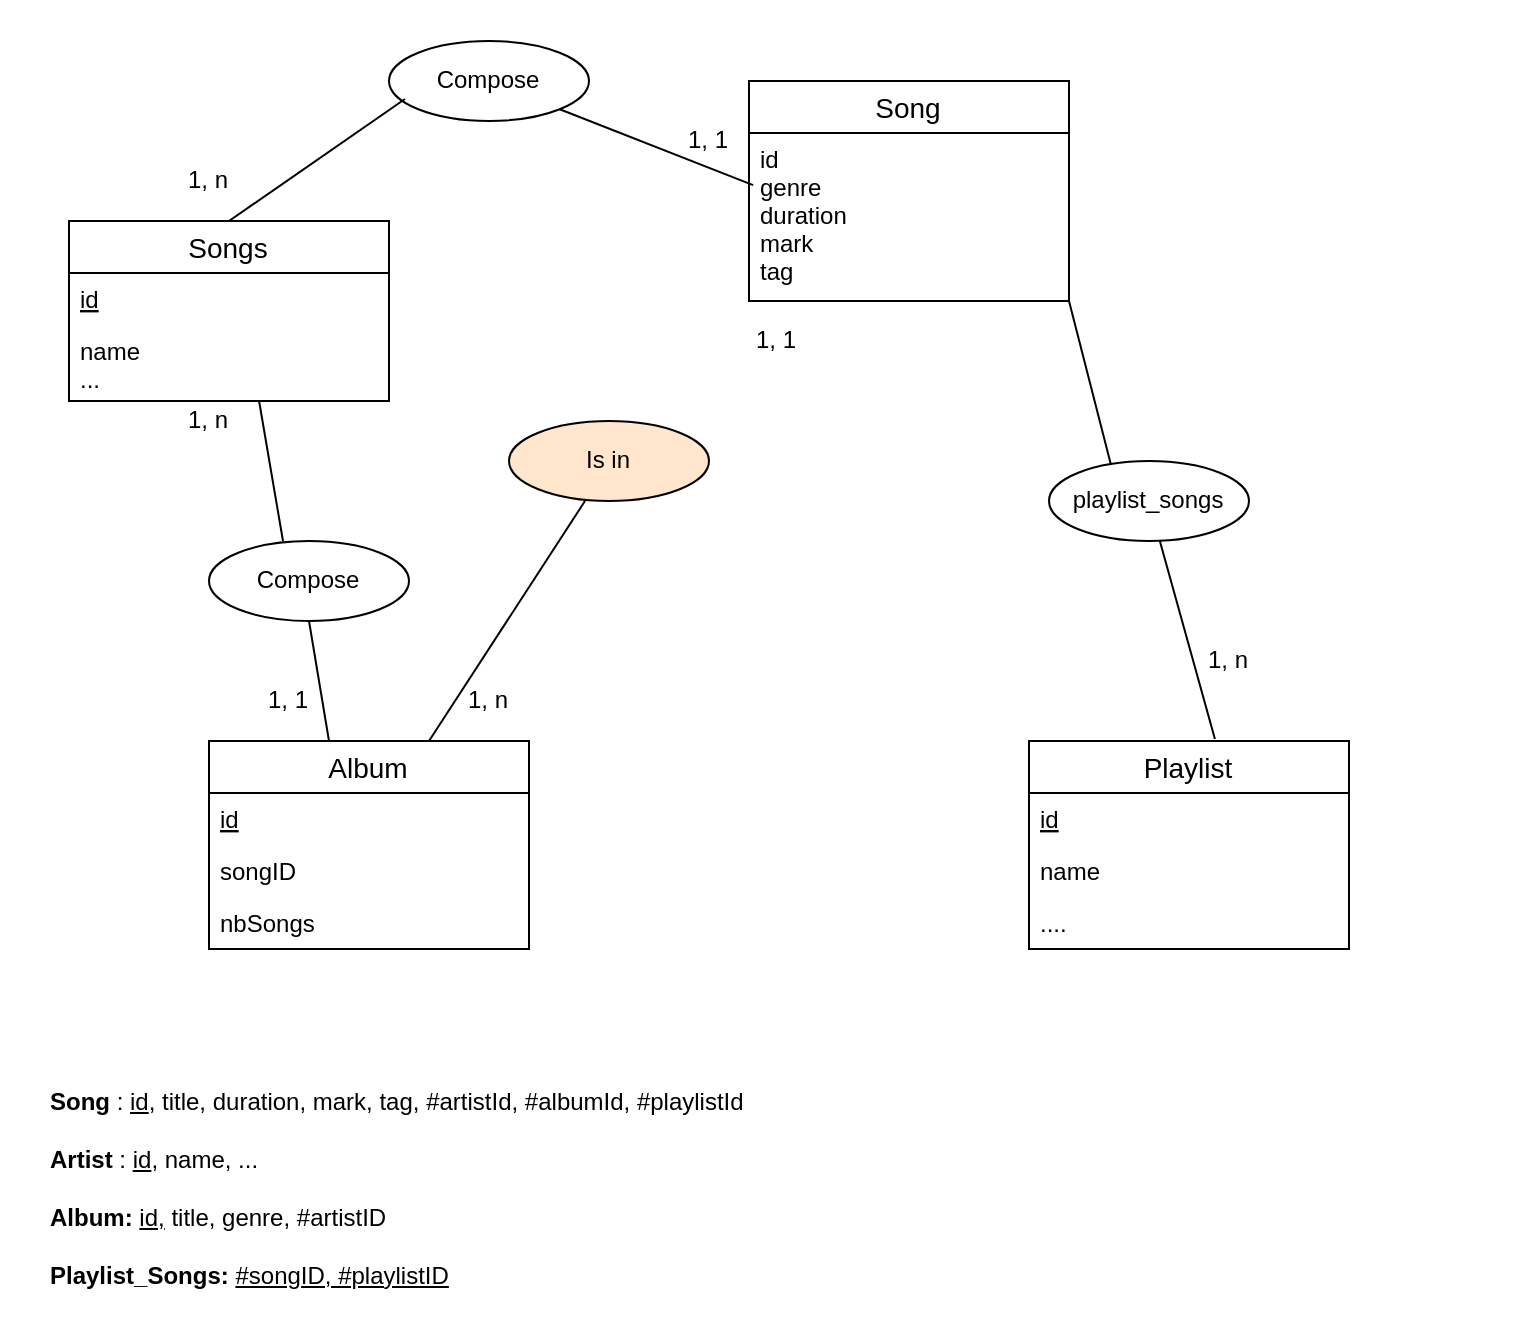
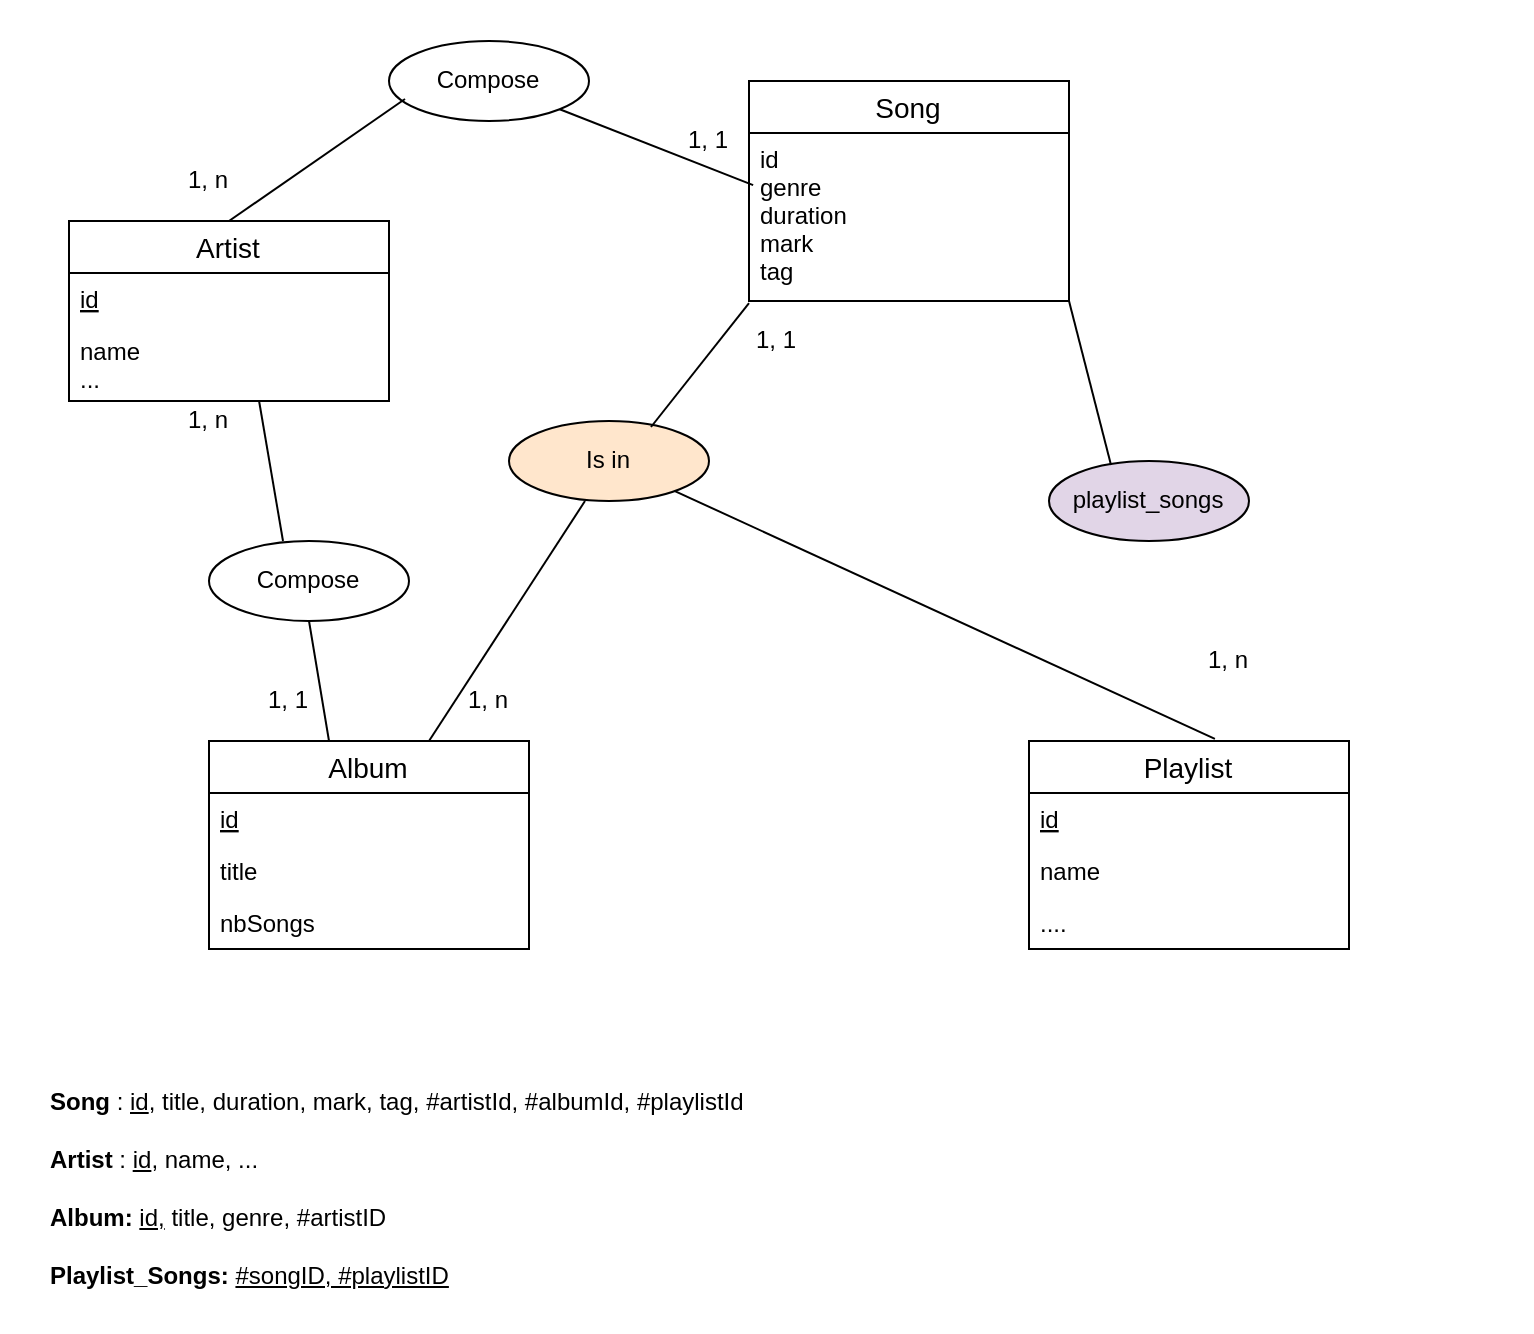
  <mxCell id="0" />
  <mxCell id="1" parent="0" />
- <mxCell id="2" value="Songs" style="swimlane;fontStyle=0;childLayout=stackLayout;horizontal=1;startSize=26;horizontalStack=0;resizeParent=1;resizeParentMax=0;resizeLast=0;collapsible=1;marginBottom=0;align=center;fontSize=14;" vertex="1" parent="1"><mxGeometry x="34" y="110" width="160" height="90" as="geometry" /></mxCell>
+ <mxCell id="2" value="Artist" style="swimlane;fontStyle=0;childLayout=stackLayout;horizontal=1;startSize=26;horizontalStack=0;resizeParent=1;resizeParentMax=0;resizeLast=0;collapsible=1;marginBottom=0;align=center;fontSize=14;" vertex="1" parent="1"><mxGeometry x="34" y="110" width="160" height="90" as="geometry" /></mxCell>
  <mxCell id="3" value="id" style="text;strokeColor=none;fillColor=none;spacingLeft=4;spacingRight=4;overflow=hidden;rotatable=0;points=[[0,0.5],[1,0.5]];portConstraint=eastwest;fontSize=12;fontStyle=4" vertex="1" parent="2"><mxGeometry y="26" width="160" height="26" as="geometry" /></mxCell>
  <mxCell id="4" value="name&#10;...&#10;&#10;" style="text;strokeColor=none;fillColor=none;spacingLeft=4;spacingRight=4;overflow=hidden;rotatable=0;points=[[0,0.5],[1,0.5]];portConstraint=eastwest;fontSize=12;" vertex="1" parent="2"><mxGeometry y="52" width="160" height="38" as="geometry" /></mxCell>
  <mxCell id="5" value="Album" style="swimlane;fontStyle=0;childLayout=stackLayout;horizontal=1;startSize=26;horizontalStack=0;resizeParent=1;resizeParentMax=0;resizeLast=0;collapsible=1;marginBottom=0;align=center;fontSize=14;" vertex="1" parent="1"><mxGeometry x="104" y="370" width="160" height="104" as="geometry" /></mxCell>
  <mxCell id="6" value="id" style="text;strokeColor=none;fillColor=none;spacingLeft=4;spacingRight=4;overflow=hidden;rotatable=0;points=[[0,0.5],[1,0.5]];portConstraint=eastwest;fontSize=12;fontStyle=4" vertex="1" parent="5"><mxGeometry y="26" width="160" height="26" as="geometry" /></mxCell>
- <mxCell id="7" value="songID" style="text;strokeColor=none;fillColor=none;spacingLeft=4;spacingRight=4;overflow=hidden;rotatable=0;points=[[0,0.5],[1,0.5]];portConstraint=eastwest;fontSize=12;" vertex="1" parent="5"><mxGeometry y="52" width="160" height="26" as="geometry" /></mxCell>
+ <mxCell id="7" value="title" style="text;strokeColor=none;fillColor=none;spacingLeft=4;spacingRight=4;overflow=hidden;rotatable=0;points=[[0,0.5],[1,0.5]];portConstraint=eastwest;fontSize=12;" vertex="1" parent="5"><mxGeometry y="52" width="160" height="26" as="geometry" /></mxCell>
  <mxCell id="8" value="nbSongs" style="text;strokeColor=none;fillColor=none;spacingLeft=4;spacingRight=4;overflow=hidden;rotatable=0;points=[[0,0.5],[1,0.5]];portConstraint=eastwest;fontSize=12;" vertex="1" parent="5"><mxGeometry y="78" width="160" height="26" as="geometry" /></mxCell>
  <mxCell id="9" value="Compose" style="ellipse;whiteSpace=wrap;html=1;align=center;" vertex="1" parent="1"><mxGeometry x="104" y="270" width="100" height="40" as="geometry" /></mxCell>
  <mxCell id="10" value="" style="endArrow=none;html=1;entryX=0.594;entryY=1;entryDx=0;entryDy=0;entryPerimeter=0;" edge="1" parent="1" target="4"><mxGeometry width="50" height="50" relative="1" as="geometry"><mxPoint x="141" y="270" as="sourcePoint" /><mxPoint x="164" y="207" as="targetPoint" /></mxGeometry></mxCell>
  <mxCell id="11" value="" style="endArrow=none;html=1;entryX=0.5;entryY=1;entryDx=0;entryDy=0;entryPerimeter=0;" edge="1" parent="1" target="9"><mxGeometry width="50" height="50" relative="1" as="geometry"><mxPoint x="164" y="370" as="sourcePoint" /><mxPoint x="214" y="320" as="targetPoint" /></mxGeometry></mxCell>
  <mxCell id="12" value="Compose" style="ellipse;whiteSpace=wrap;html=1;align=center;" vertex="1" parent="1"><mxGeometry x="194" y="20" width="100" height="40" as="geometry" /></mxCell>
  <mxCell id="13" value="Song" style="swimlane;fontStyle=0;childLayout=stackLayout;horizontal=1;startSize=26;horizontalStack=0;resizeParent=1;resizeParentMax=0;resizeLast=0;collapsible=1;marginBottom=0;align=center;fontSize=14;" vertex="1" parent="1"><mxGeometry x="374" y="40" width="160" height="110" as="geometry" /></mxCell>
  <mxCell id="14" value="id&#10;genre&#10;duration&#10;mark&#10;tag&#10;&#10;&#10;&#10;" style="text;strokeColor=none;fillColor=none;spacingLeft=4;spacingRight=4;overflow=hidden;rotatable=0;points=[[0,0.5],[1,0.5]];portConstraint=eastwest;fontSize=12;fontStyle=0" vertex="1" parent="13"><mxGeometry y="26" width="160" height="84" as="geometry" /></mxCell>
  <mxCell id="15" value="" style="endArrow=none;html=1;entryX=0.08;entryY=0.725;entryDx=0;entryDy=0;entryPerimeter=0;" edge="1" parent="1" target="12"><mxGeometry width="50" height="50" relative="1" as="geometry"><mxPoint x="114" y="110" as="sourcePoint" /><mxPoint x="164" y="60" as="targetPoint" /></mxGeometry></mxCell>
  <mxCell id="16" value="" style="endArrow=none;html=1;entryX=0.013;entryY=0.31;entryDx=0;entryDy=0;entryPerimeter=0;exitX=1;exitY=1;exitDx=0;exitDy=0;" edge="1" parent="1" source="12" target="14"><mxGeometry width="50" height="50" relative="1" as="geometry"><mxPoint x="294" y="65" as="sourcePoint" /><mxPoint x="344" y="15" as="targetPoint" /></mxGeometry></mxCell>
  <mxCell id="17" value="&lt;div&gt;Is in&lt;/div&gt;" style="ellipse;whiteSpace=wrap;html=1;align=center;fillColor=#ffe6cc;" vertex="1" parent="1"><mxGeometry x="254" y="210" width="100" height="40" as="geometry" /></mxCell>
+ <mxCell id="18" value="" style="endArrow=none;html=1;entryX=0;entryY=1.012;entryDx=0;entryDy=0;entryPerimeter=0;exitX=0.71;exitY=0.075;exitDx=0;exitDy=0;exitPerimeter=0;" edge="1" parent="1" source="17" target="14"><mxGeometry width="50" height="50" relative="1" as="geometry"><mxPoint x="324" y="210" as="sourcePoint" /><mxPoint x="374" y="160" as="targetPoint" /></mxGeometry></mxCell>
  <mxCell id="19" value="" style="endArrow=none;html=1;entryX=0.38;entryY=1;entryDx=0;entryDy=0;entryPerimeter=0;" edge="1" parent="1" target="17"><mxGeometry width="50" height="50" relative="1" as="geometry"><mxPoint x="214" y="370" as="sourcePoint" /><mxPoint x="264" y="320" as="targetPoint" /></mxGeometry></mxCell>
  <mxCell id="20" value="Playlist" style="swimlane;fontStyle=0;childLayout=stackLayout;horizontal=1;startSize=26;horizontalStack=0;resizeParent=1;resizeParentMax=0;resizeLast=0;collapsible=1;marginBottom=0;align=center;fontSize=14;" vertex="1" parent="1"><mxGeometry x="514" y="370" width="160" height="104" as="geometry" /></mxCell>
  <mxCell id="21" value="id" style="text;strokeColor=none;fillColor=none;spacingLeft=4;spacingRight=4;overflow=hidden;rotatable=0;points=[[0,0.5],[1,0.5]];portConstraint=eastwest;fontSize=12;fontStyle=4" vertex="1" parent="20"><mxGeometry y="26" width="160" height="26" as="geometry" /></mxCell>
  <mxCell id="22" value="name" style="text;strokeColor=none;fillColor=none;spacingLeft=4;spacingRight=4;overflow=hidden;rotatable=0;points=[[0,0.5],[1,0.5]];portConstraint=eastwest;fontSize=12;" vertex="1" parent="20"><mxGeometry y="52" width="160" height="26" as="geometry" /></mxCell>
  <mxCell id="23" value="...." style="text;strokeColor=none;fillColor=none;spacingLeft=4;spacingRight=4;overflow=hidden;rotatable=0;points=[[0,0.5],[1,0.5]];portConstraint=eastwest;fontSize=12;" vertex="1" parent="20"><mxGeometry y="78" width="160" height="26" as="geometry" /></mxCell>
- <mxCell id="24" value="playlist_songs" style="ellipse;whiteSpace=wrap;html=1;align=center;" vertex="1" parent="1"><mxGeometry x="524" y="230" width="100" height="40" as="geometry" /></mxCell>
+ <mxCell id="24" value="playlist_songs" style="ellipse;whiteSpace=wrap;html=1;align=center;fillColor=#e1d5e7;" vertex="1" parent="1"><mxGeometry x="524" y="230" width="100" height="40" as="geometry" /></mxCell>
  <mxCell id="25" value="" style="endArrow=none;html=1;exitX=0.31;exitY=0.05;exitDx=0;exitDy=0;exitPerimeter=0;rounded=0;" edge="1" parent="1" source="24"><mxGeometry width="50" height="50" relative="1" as="geometry"><mxPoint x="484" y="200" as="sourcePoint" /><mxPoint x="534" y="150" as="targetPoint" /></mxGeometry></mxCell>
- <mxCell id="26" value="" style="endArrow=none;html=1;exitX=0.581;exitY=-0.01;exitDx=0;exitDy=0;exitPerimeter=0;" edge="1" parent="1" source="20" target="24"><mxGeometry width="50" height="50" relative="1" as="geometry"><mxPoint x="574" y="310" as="sourcePoint" /><mxPoint x="624" y="260" as="targetPoint" /></mxGeometry></mxCell>
+ <mxCell id="26" value="" style="endArrow=none;html=1;exitX=0.581;exitY=-0.01;exitDx=0;exitDy=0;exitPerimeter=0;" edge="1" parent="1" source="20" target="17"><mxGeometry width="50" height="50" relative="1" as="geometry"><mxPoint x="574" y="310" as="sourcePoint" /><mxPoint x="624" y="260" as="targetPoint" /></mxGeometry></mxCell>
  <mxCell id="27" value="1, 1" style="text;html=1;strokeColor=none;fillColor=none;align=center;verticalAlign=middle;whiteSpace=wrap;rounded=0;" vertex="1" parent="1"><mxGeometry x="124" y="340" width="40" height="20" as="geometry" /></mxCell>
  <mxCell id="28" value="1, n" style="text;html=1;strokeColor=none;fillColor=none;align=center;verticalAlign=middle;whiteSpace=wrap;rounded=0;" vertex="1" parent="1"><mxGeometry x="84" y="200" width="40" height="20" as="geometry" /></mxCell>
  <mxCell id="29" value="1, n" style="text;html=1;strokeColor=none;fillColor=none;align=center;verticalAlign=middle;whiteSpace=wrap;rounded=0;" vertex="1" parent="1"><mxGeometry x="84" y="80" width="40" height="20" as="geometry" /></mxCell>
  <mxCell id="30" value="1, 1" style="text;html=1;strokeColor=none;fillColor=none;align=center;verticalAlign=middle;whiteSpace=wrap;rounded=0;" vertex="1" parent="1"><mxGeometry x="334" y="60" width="40" height="20" as="geometry" /></mxCell>
  <mxCell id="31" value="1, 1" style="text;html=1;strokeColor=none;fillColor=none;align=center;verticalAlign=middle;whiteSpace=wrap;rounded=0;" vertex="1" parent="1"><mxGeometry x="368" y="160" width="40" height="20" as="geometry" /></mxCell>
  <mxCell id="32" value="1, n" style="text;html=1;strokeColor=none;fillColor=none;align=center;verticalAlign=middle;whiteSpace=wrap;rounded=0;" vertex="1" parent="1"><mxGeometry x="224" y="340" width="40" height="20" as="geometry" /></mxCell>
  <mxCell id="33" value="1, n" style="text;html=1;strokeColor=none;fillColor=none;align=center;verticalAlign=middle;whiteSpace=wrap;rounded=0;" vertex="1" parent="1"><mxGeometry x="594" y="320" width="40" height="20" as="geometry" /></mxCell>
  <mxCell id="34" value="&lt;div&gt;&lt;br&gt;&lt;/div&gt;&lt;div&gt;&lt;b&gt;Song &lt;/b&gt;: &lt;u&gt;id&lt;/u&gt;, title, duration, mark, tag, #artistId, #albumId, #playlistId&lt;/div&gt;&lt;div&gt;&lt;br&gt;&lt;/div&gt;&lt;div&gt;&lt;b&gt;Artist &lt;/b&gt;: &lt;u&gt;id&lt;/u&gt;, name, ...&lt;/div&gt;&lt;div&gt;&lt;br&gt;&lt;/div&gt;&lt;div&gt;&lt;b&gt;Album: &lt;/b&gt;&lt;u&gt;id,&lt;/u&gt; title, genre, #artistID&lt;/div&gt;&lt;div&gt;&lt;br&gt;&lt;/div&gt;&lt;div&gt;&lt;b&gt;Playlist_Songs:&lt;/b&gt; &lt;u&gt;#songID, #playlistID&lt;/u&gt;&lt;br&gt;&lt;/div&gt;" style="text;html=1;strokeColor=none;fillColor=none;spacing=5;spacingTop=-20;whiteSpace=wrap;overflow=hidden;rounded=0;" vertex="1" parent="1"><mxGeometry x="20" y="540" width="725" height="105" as="geometry" /></mxCell>
